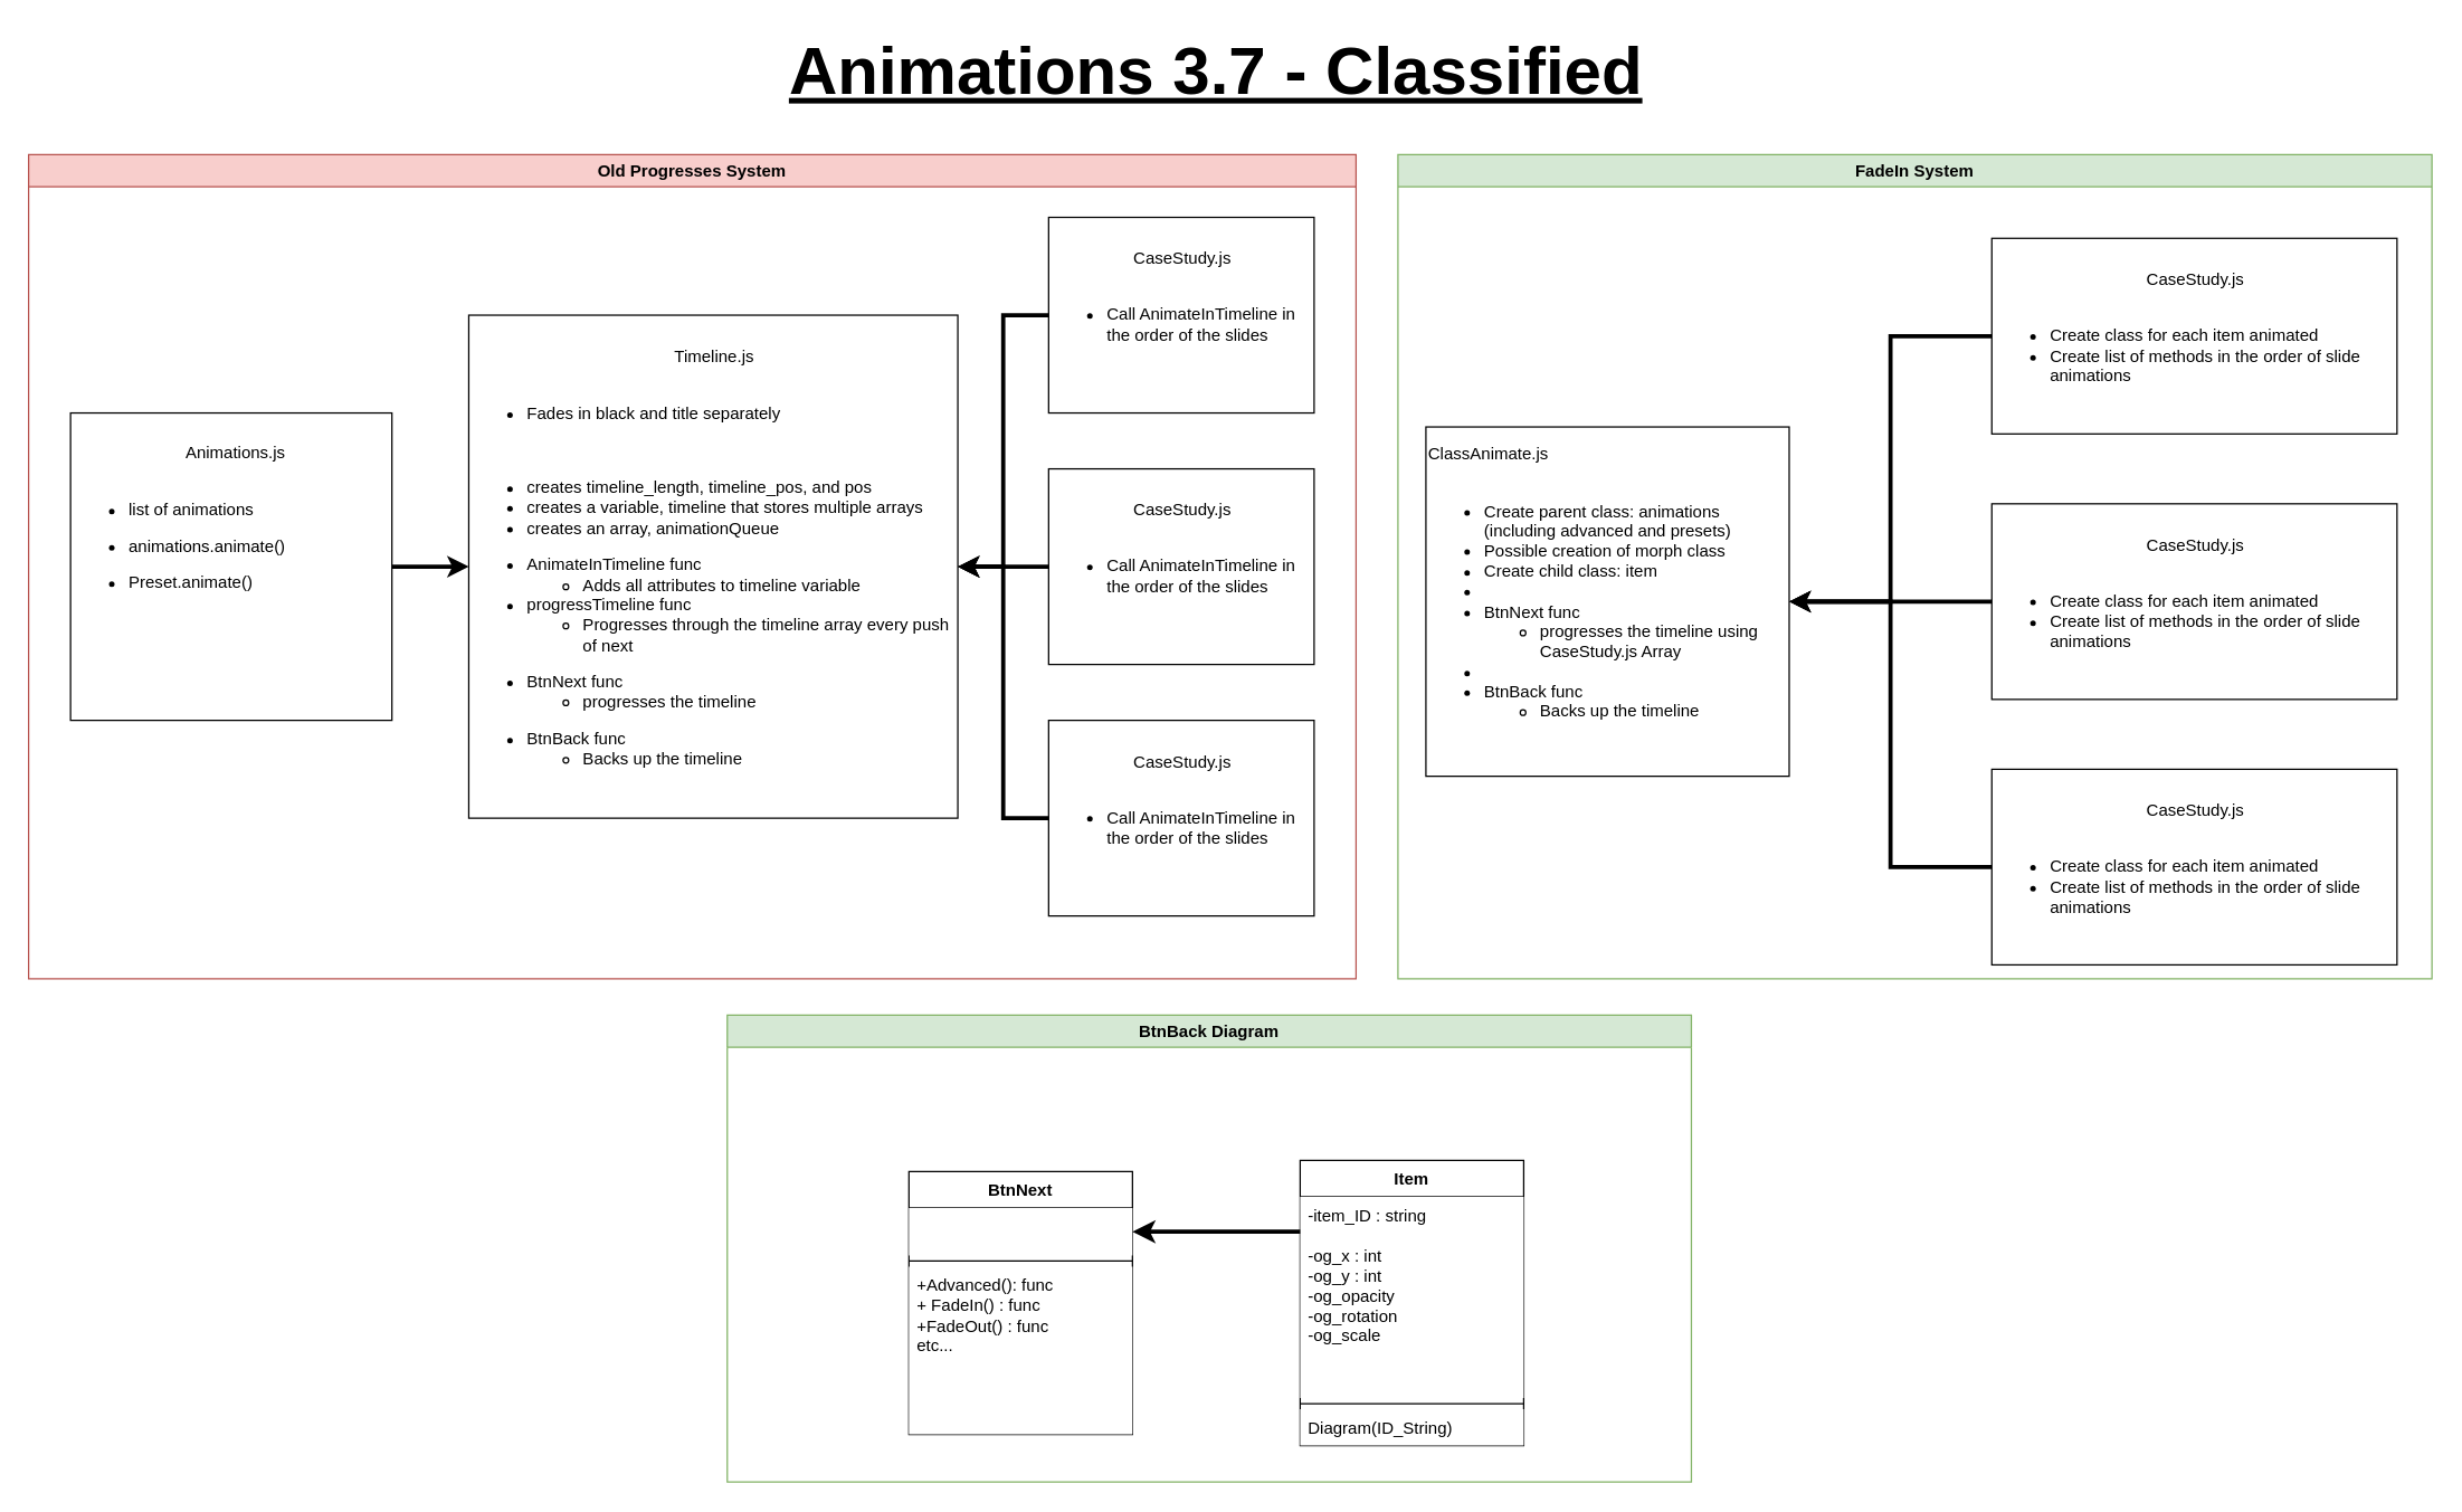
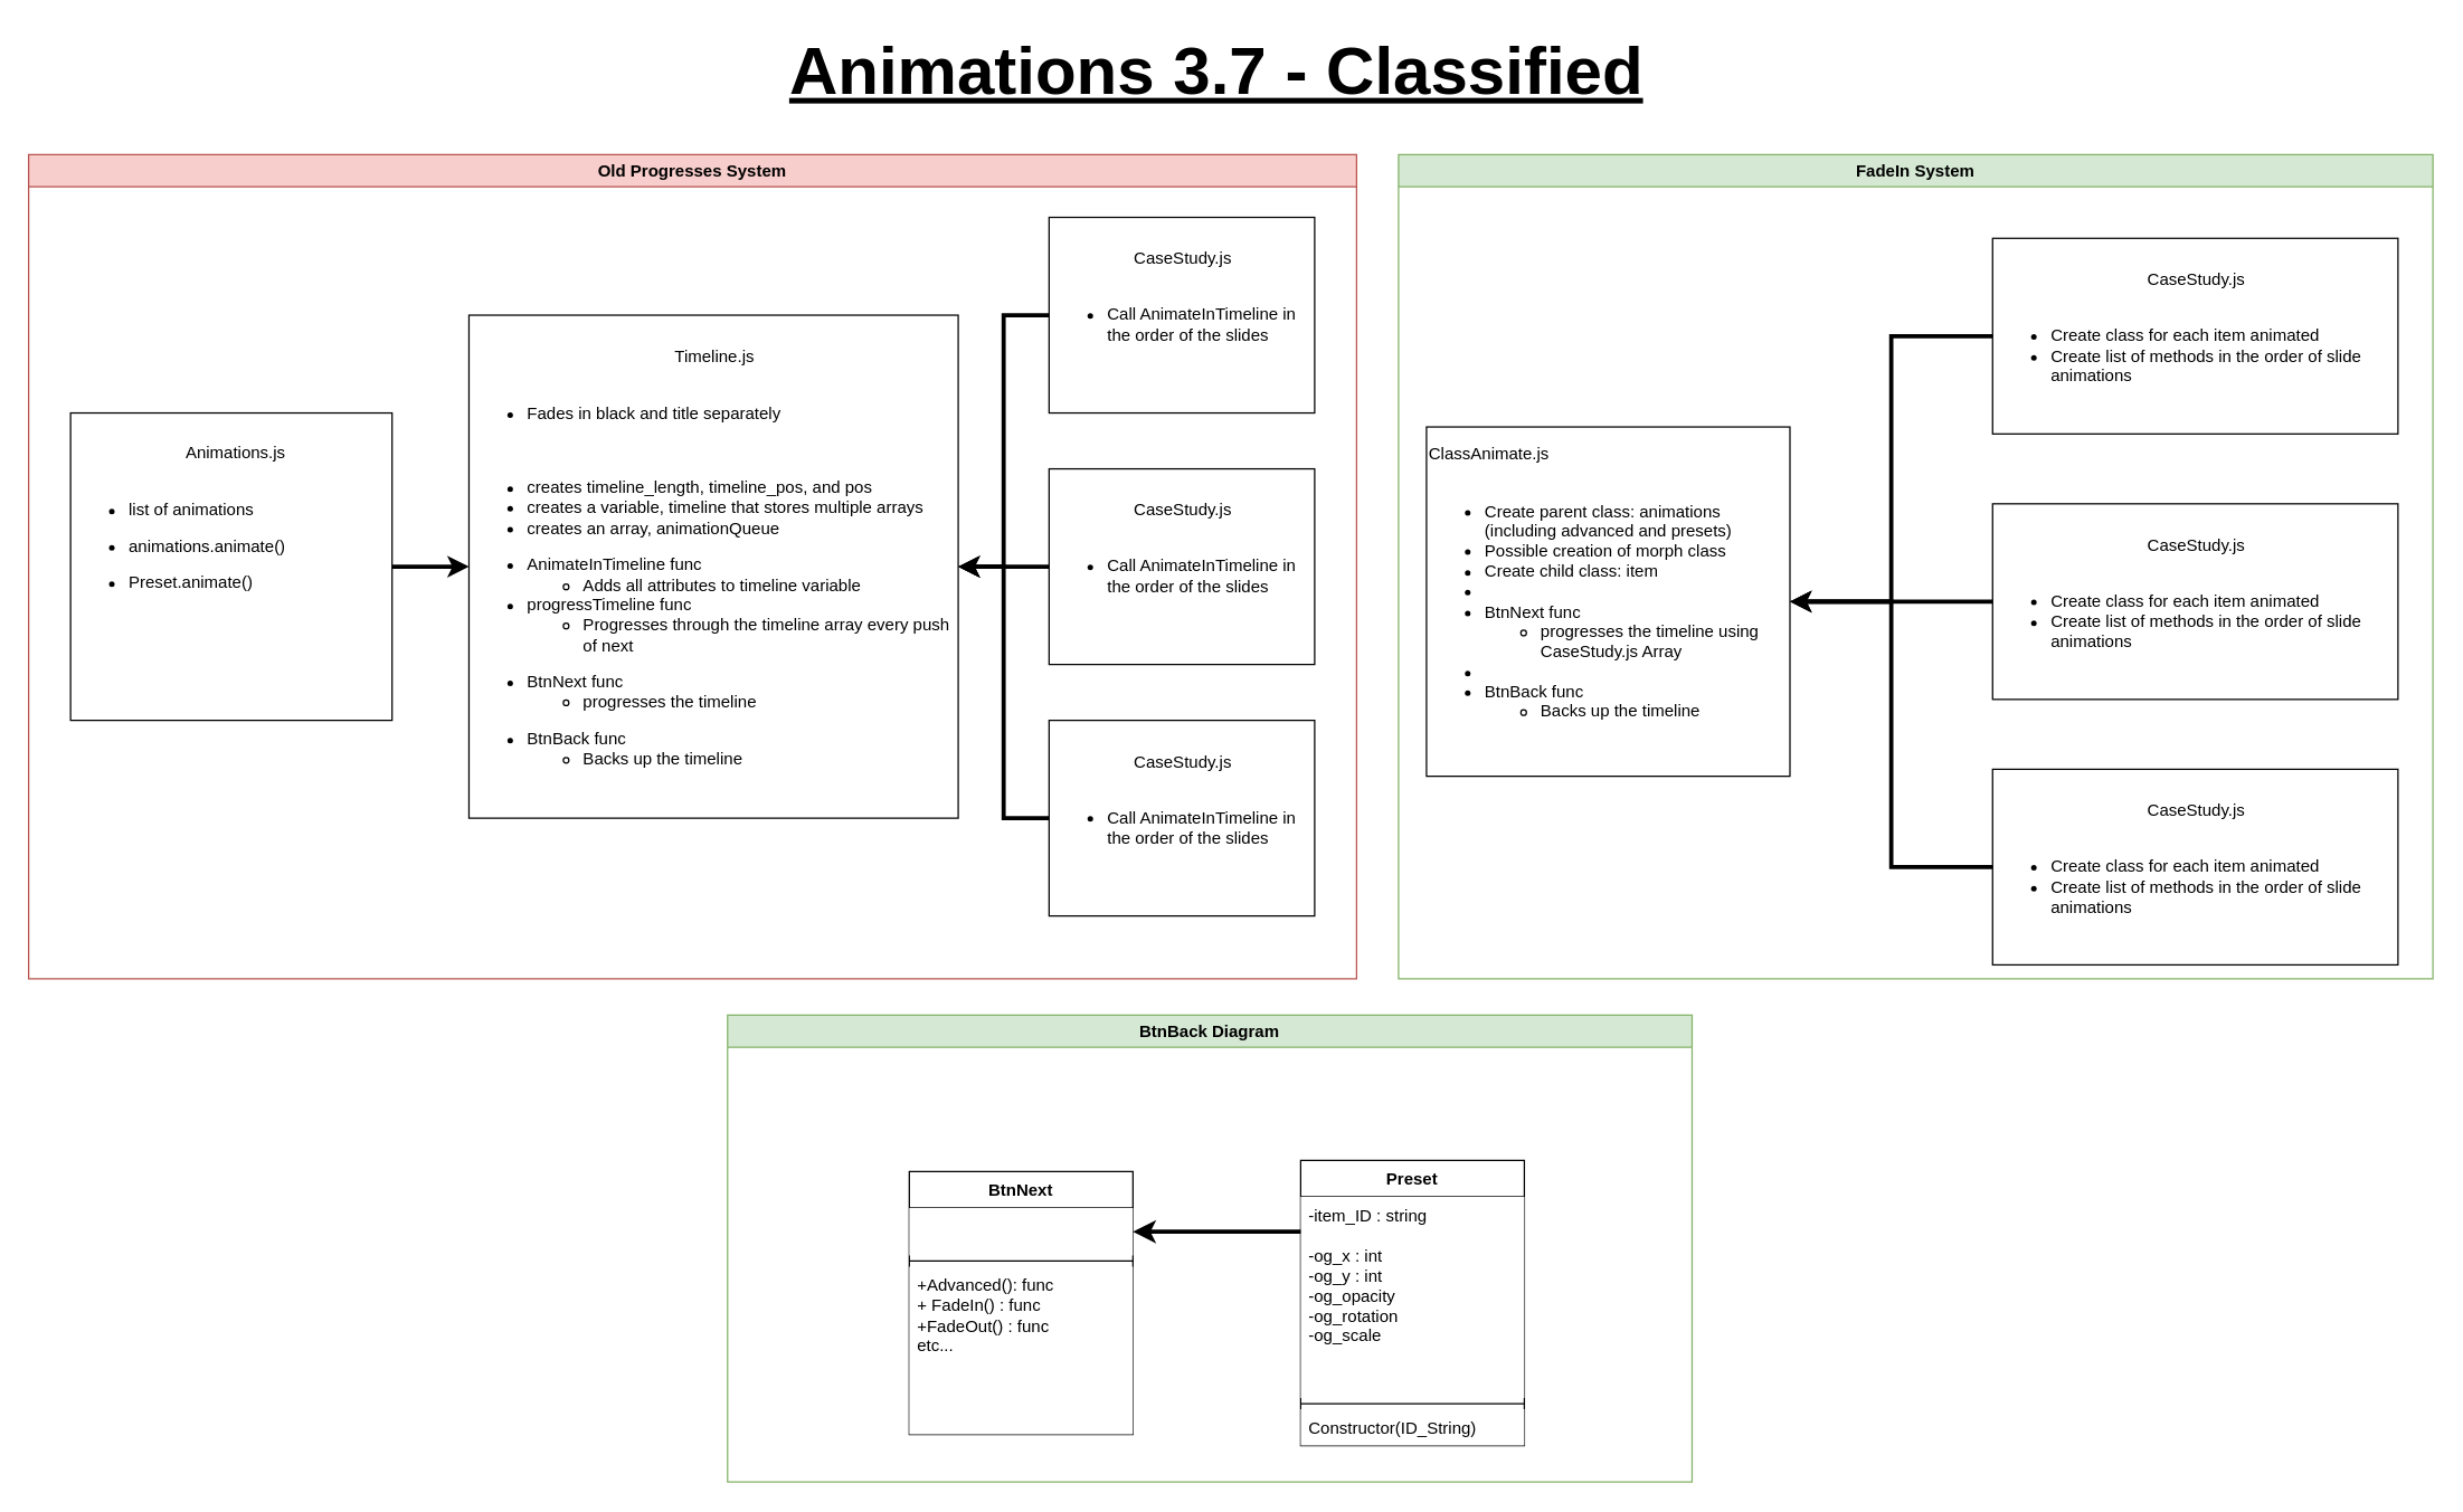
  <mxCell id="0" />
  <mxCell id="1" parent="0" />
  <mxCell id="2" value="Old Progresses System" style="swimlane;whiteSpace=wrap;html=1;fillColor=#f8cecc;strokeColor=#b85450;" vertex="1" parent="1"><mxGeometry x="20" y="110" width="950" height="590" as="geometry" /></mxCell>
  <mxCell id="3" style="edgeStyle=orthogonalEdgeStyle;rounded=0;orthogonalLoop=1;jettySize=auto;html=1;exitX=1;exitY=0.5;exitDx=0;exitDy=0;strokeWidth=3;" edge="1" parent="2" source="8" target="4"><mxGeometry relative="1" as="geometry" /></mxCell>
  <mxCell id="4" value="&lt;div style=&quot;text-align: center;&quot;&gt;&lt;span style=&quot;background-color: initial;&quot;&gt;Timeline.js&lt;/span&gt;&lt;/div&gt;&lt;div style=&quot;text-align: center;&quot;&gt;&lt;br&gt;&lt;/div&gt;&lt;ul&gt;&lt;li&gt;Fades in black and title separately&lt;/li&gt;&lt;/ul&gt;&lt;div&gt;&lt;br&gt;&lt;/div&gt;&lt;ul&gt;&lt;li&gt;creates timeline_length, timeline_pos, and pos&lt;/li&gt;&lt;li&gt;creates a variable, timeline that stores multiple arrays&lt;/li&gt;&lt;li&gt;creates an array, animationQueue&lt;/li&gt;&lt;/ul&gt;&lt;ul&gt;&lt;li&gt;AnimateInTimeline func&lt;/li&gt;&lt;ul&gt;&lt;li&gt;Adds all attributes to timeline variable&lt;/li&gt;&lt;/ul&gt;&lt;li&gt;progressTimeline func&lt;/li&gt;&lt;ul&gt;&lt;li&gt;Progresses through the timeline array every push of next&lt;/li&gt;&lt;/ul&gt;&lt;/ul&gt;&lt;ul&gt;&lt;li&gt;BtnNext func&lt;/li&gt;&lt;ul&gt;&lt;li&gt;progresses the timeline&lt;/li&gt;&lt;/ul&gt;&lt;/ul&gt;&lt;ul&gt;&lt;li&gt;BtnBack func&lt;/li&gt;&lt;ul&gt;&lt;li&gt;Backs up the timeline&lt;/li&gt;&lt;/ul&gt;&lt;/ul&gt;&lt;div&gt;&lt;/div&gt;" style="rounded=0;whiteSpace=wrap;html=1;align=left;" vertex="1" parent="2"><mxGeometry x="315" y="115" width="350" height="360" as="geometry" /></mxCell>
  <mxCell id="5" style="edgeStyle=orthogonalEdgeStyle;rounded=0;orthogonalLoop=1;jettySize=auto;html=1;exitX=0;exitY=0.5;exitDx=0;exitDy=0;entryX=1;entryY=0.5;entryDx=0;entryDy=0;strokeWidth=3;" edge="1" parent="2" source="11" target="4"><mxGeometry relative="1" as="geometry" /></mxCell>
  <mxCell id="6" style="edgeStyle=orthogonalEdgeStyle;rounded=0;orthogonalLoop=1;jettySize=auto;html=1;exitX=0;exitY=0.5;exitDx=0;exitDy=0;entryX=1;entryY=0.5;entryDx=0;entryDy=0;strokeWidth=3;" edge="1" parent="2" source="10" target="4"><mxGeometry relative="1" as="geometry" /></mxCell>
  <mxCell id="7" style="edgeStyle=orthogonalEdgeStyle;rounded=0;orthogonalLoop=1;jettySize=auto;html=1;exitX=0;exitY=0.5;exitDx=0;exitDy=0;strokeWidth=3;" edge="1" parent="2" source="9" target="4"><mxGeometry relative="1" as="geometry" /></mxCell>
  <mxCell id="8" value="&lt;div style=&quot;text-align: right;&quot;&gt;&lt;span style=&quot;background-color: initial;&quot;&gt;Animations.js&lt;/span&gt;&lt;/div&gt;&lt;div style=&quot;text-align: right;&quot;&gt;&lt;br&gt;&lt;/div&gt;&lt;ul&gt;&lt;li&gt;list of animations&lt;/li&gt;&lt;/ul&gt;&lt;div&gt;&lt;ul&gt;&lt;li&gt;animations.animate()&lt;/li&gt;&lt;/ul&gt;&lt;ul&gt;&lt;li&gt;Preset.animate()&lt;/li&gt;&lt;/ul&gt;&lt;/div&gt;&lt;br&gt;&lt;br&gt;&lt;br&gt;&lt;br&gt;" style="rounded=0;whiteSpace=wrap;html=1;align=left;" vertex="1" parent="2"><mxGeometry x="30" y="185" width="230" height="220" as="geometry" /></mxCell>
  <mxCell id="9" value="&lt;div style=&quot;text-align: center;&quot;&gt;&lt;span style=&quot;background-color: initial;&quot;&gt;CaseStudy.js&lt;/span&gt;&lt;/div&gt;&lt;div style=&quot;text-align: center;&quot;&gt;&lt;br&gt;&lt;/div&gt;&lt;ul&gt;&lt;li&gt;Call AnimateInTimeline in the order of the slides&lt;/li&gt;&lt;/ul&gt;&lt;div&gt;&lt;/div&gt;&lt;br&gt;" style="rounded=0;whiteSpace=wrap;html=1;align=left;" vertex="1" parent="2"><mxGeometry x="730" y="225" width="190" height="140" as="geometry" /></mxCell>
  <mxCell id="10" value="&lt;div style=&quot;text-align: center;&quot;&gt;&lt;span style=&quot;background-color: initial;&quot;&gt;CaseStudy.js&lt;/span&gt;&lt;/div&gt;&lt;div style=&quot;text-align: center;&quot;&gt;&lt;br&gt;&lt;/div&gt;&lt;ul&gt;&lt;li&gt;Call AnimateInTimeline in the order of the slides&lt;/li&gt;&lt;/ul&gt;&lt;div&gt;&lt;/div&gt;&lt;br&gt;" style="rounded=0;whiteSpace=wrap;html=1;align=left;" vertex="1" parent="2"><mxGeometry x="730" y="405" width="190" height="140" as="geometry" /></mxCell>
  <mxCell id="11" value="&lt;div style=&quot;text-align: center;&quot;&gt;&lt;span style=&quot;background-color: initial;&quot;&gt;CaseStudy.js&lt;/span&gt;&lt;/div&gt;&lt;div style=&quot;text-align: center;&quot;&gt;&lt;br&gt;&lt;/div&gt;&lt;ul&gt;&lt;li&gt;Call AnimateInTimeline in the order of the slides&lt;/li&gt;&lt;/ul&gt;&lt;div&gt;&lt;/div&gt;&lt;br&gt;" style="rounded=0;whiteSpace=wrap;html=1;align=left;" vertex="1" parent="2"><mxGeometry x="730" y="45" width="190" height="140" as="geometry" /></mxCell>
  <mxCell id="12" value="FadeIn System" style="swimlane;whiteSpace=wrap;html=1;fillColor=#d5e8d4;strokeColor=#82b366;" vertex="1" parent="1"><mxGeometry x="1000" y="110" width="740" height="590" as="geometry" /></mxCell>
  <mxCell id="13" value="&lt;div style=&quot;text-align: right;&quot;&gt;&lt;/div&gt;ClassAnimate.js&lt;br&gt;&lt;br&gt;&lt;ul&gt;&lt;li&gt;Create parent class: animations (including advanced and presets)&lt;/li&gt;&lt;li&gt;Possible creation of morph class&lt;/li&gt;&lt;li&gt;Create child class: item&lt;/li&gt;&lt;li&gt;&lt;br&gt;&lt;/li&gt;&lt;li style=&quot;border-color: var(--border-color);&quot;&gt;BtnNext func&lt;/li&gt;&lt;ul style=&quot;border-color: var(--border-color);&quot;&gt;&lt;li style=&quot;border-color: var(--border-color);&quot;&gt;progresses the timeline using CaseStudy.js Array&lt;/li&gt;&lt;/ul&gt;&lt;li style=&quot;border-color: var(--border-color);&quot;&gt;&amp;nbsp;&lt;/li&gt;&lt;li style=&quot;border-color: var(--border-color);&quot;&gt;BtnBack func&lt;/li&gt;&lt;ul style=&quot;border-color: var(--border-color);&quot;&gt;&lt;li style=&quot;border-color: var(--border-color);&quot;&gt;Backs up the timeline&lt;br&gt;&lt;/li&gt;&lt;/ul&gt;&lt;/ul&gt;&lt;br&gt;" style="rounded=0;whiteSpace=wrap;html=1;align=left;" vertex="1" parent="12"><mxGeometry x="20" y="195" width="260" height="250" as="geometry" /></mxCell>
  <mxCell id="14" style="edgeStyle=orthogonalEdgeStyle;rounded=0;orthogonalLoop=1;jettySize=auto;html=1;exitX=0;exitY=0.5;exitDx=0;exitDy=0;strokeWidth=3;" edge="1" parent="12" source="15" target="13"><mxGeometry relative="1" as="geometry" /></mxCell>
  <mxCell id="15" value="&lt;div style=&quot;text-align: center;&quot;&gt;&lt;span style=&quot;background-color: initial;&quot;&gt;CaseStudy.js&lt;/span&gt;&lt;/div&gt;&lt;div style=&quot;text-align: center;&quot;&gt;&lt;br&gt;&lt;/div&gt;&lt;ul&gt;&lt;li&gt;Create class for each item animated&lt;/li&gt;&lt;li&gt;Create list of methods in the order of slide animations&lt;/li&gt;&lt;/ul&gt;&lt;div&gt;&lt;/div&gt;" style="rounded=0;whiteSpace=wrap;html=1;align=left;" vertex="1" parent="12"><mxGeometry x="425" y="60" width="290" height="140" as="geometry" /></mxCell>
  <mxCell id="16" style="edgeStyle=orthogonalEdgeStyle;rounded=0;orthogonalLoop=1;jettySize=auto;html=1;exitX=0;exitY=0.5;exitDx=0;exitDy=0;strokeWidth=3;" edge="1" parent="12" source="17" target="13"><mxGeometry relative="1" as="geometry" /></mxCell>
  <mxCell id="17" value="&lt;div style=&quot;text-align: center;&quot;&gt;&lt;span style=&quot;background-color: initial;&quot;&gt;CaseStudy.js&lt;/span&gt;&lt;/div&gt;&lt;div style=&quot;text-align: center;&quot;&gt;&lt;br&gt;&lt;/div&gt;&lt;ul&gt;&lt;li&gt;Create class for each item animated&lt;/li&gt;&lt;li&gt;Create list of methods in the order of slide animations&lt;/li&gt;&lt;/ul&gt;&lt;div&gt;&lt;/div&gt;" style="rounded=0;whiteSpace=wrap;html=1;align=left;" vertex="1" parent="12"><mxGeometry x="425" y="250" width="290" height="140" as="geometry" /></mxCell>
  <mxCell id="18" style="edgeStyle=orthogonalEdgeStyle;rounded=0;orthogonalLoop=1;jettySize=auto;html=1;exitX=0;exitY=0.5;exitDx=0;exitDy=0;entryX=1;entryY=0.5;entryDx=0;entryDy=0;strokeWidth=3;" edge="1" parent="12" source="19" target="13"><mxGeometry relative="1" as="geometry"><mxPoint x="325" y="470" as="targetPoint" /></mxGeometry></mxCell>
  <mxCell id="19" value="&lt;div style=&quot;text-align: center;&quot;&gt;&lt;span style=&quot;background-color: initial;&quot;&gt;CaseStudy.js&lt;/span&gt;&lt;/div&gt;&lt;div style=&quot;text-align: center;&quot;&gt;&lt;br&gt;&lt;/div&gt;&lt;ul&gt;&lt;li&gt;Create class for each item animated&lt;/li&gt;&lt;li&gt;Create list of methods in the order of slide animations&lt;/li&gt;&lt;/ul&gt;&lt;div&gt;&lt;/div&gt;" style="rounded=0;whiteSpace=wrap;html=1;align=left;" vertex="1" parent="12"><mxGeometry x="425" y="440" width="290" height="140" as="geometry" /></mxCell>
  <mxCell id="20" value="&lt;font style=&quot;font-size: 48px;&quot;&gt;&lt;u&gt;&lt;b&gt;Animations 3.7 - Classified&lt;/b&gt;&lt;/u&gt;&lt;/font&gt;" style="text;html=1;strokeColor=none;fillColor=none;align=center;verticalAlign=middle;whiteSpace=wrap;rounded=0;" vertex="1" parent="1"><mxGeometry x="20" y="20" width="1700" height="60" as="geometry" /></mxCell>
  <mxCell id="21" value="BtnBack Diagram" style="swimlane;whiteSpace=wrap;html=1;startSize=23;fillColor=#d5e8d4;strokeColor=#82b366;" vertex="1" parent="1"><mxGeometry x="520" y="726" width="690" height="334" as="geometry" /></mxCell>
- <mxCell id="22" value="Item" style="swimlane;fontStyle=1;align=center;verticalAlign=top;childLayout=stackLayout;horizontal=1;startSize=26;horizontalStack=0;resizeParent=1;resizeParentMax=0;resizeLast=0;collapsible=1;marginBottom=0;whiteSpace=wrap;html=1;" parent="21" vertex="1"><mxGeometry x="410" y="104" width="160" height="204" as="geometry" /></mxCell>
+ <mxCell id="22" value="Preset" style="swimlane;fontStyle=1;align=center;verticalAlign=top;childLayout=stackLayout;horizontal=1;startSize=26;horizontalStack=0;resizeParent=1;resizeParentMax=0;resizeLast=0;collapsible=1;marginBottom=0;whiteSpace=wrap;html=1;" parent="21" vertex="1"><mxGeometry x="410" y="104" width="160" height="204" as="geometry" /></mxCell>
  <mxCell id="23" value="-item_ID : string&lt;br&gt;&lt;br&gt;-og_x : int&lt;br&gt;-og_y : int&lt;br&gt;-og_opacity&lt;br&gt;-og_rotation&lt;br&gt;-og_scale" style="text;strokeColor=none;fillColor=default;align=left;verticalAlign=top;spacingLeft=4;spacingRight=4;overflow=hidden;rotatable=0;points=[[0,0.5],[1,0.5]];portConstraint=eastwest;whiteSpace=wrap;html=1;" parent="22" vertex="1"><mxGeometry y="26" width="160" height="144" as="geometry" /></mxCell>
  <mxCell id="24" value="" style="line;strokeWidth=1;fillColor=none;align=left;verticalAlign=middle;spacingTop=-1;spacingLeft=3;spacingRight=3;rotatable=0;labelPosition=right;points=[];portConstraint=eastwest;strokeColor=inherit;" parent="22" vertex="1"><mxGeometry y="170" width="160" height="8" as="geometry" /></mxCell>
- <mxCell id="25" value="Diagram(ID_String)" style="text;strokeColor=none;fillColor=default;align=left;verticalAlign=top;spacingLeft=4;spacingRight=4;overflow=hidden;rotatable=0;points=[[0,0.5],[1,0.5]];portConstraint=eastwest;whiteSpace=wrap;html=1;" parent="22" vertex="1"><mxGeometry y="178" width="160" height="26" as="geometry" /></mxCell>
+ <mxCell id="25" value="Constructor(ID_String)" style="text;strokeColor=none;fillColor=default;align=left;verticalAlign=top;spacingLeft=4;spacingRight=4;overflow=hidden;rotatable=0;points=[[0,0.5],[1,0.5]];portConstraint=eastwest;whiteSpace=wrap;html=1;" parent="22" vertex="1"><mxGeometry y="178" width="160" height="26" as="geometry" /></mxCell>
  <mxCell id="26" value="BtnNext" style="swimlane;fontStyle=1;align=center;verticalAlign=top;childLayout=stackLayout;horizontal=1;startSize=26;horizontalStack=0;resizeParent=1;resizeParentMax=0;resizeLast=0;collapsible=1;marginBottom=0;whiteSpace=wrap;html=1;" parent="21" vertex="1"><mxGeometry x="130" y="112" width="160" height="188" as="geometry" /></mxCell>
  <mxCell id="27" value="&amp;nbsp;" style="text;strokeColor=none;fillColor=default;align=left;verticalAlign=top;spacingLeft=4;spacingRight=4;overflow=hidden;rotatable=0;points=[[0,0.5],[1,0.5]];portConstraint=eastwest;whiteSpace=wrap;html=1;" parent="26" vertex="1"><mxGeometry y="26" width="160" height="34" as="geometry" /></mxCell>
  <mxCell id="28" value="" style="line;strokeWidth=1;fillColor=none;align=left;verticalAlign=middle;spacingTop=-1;spacingLeft=3;spacingRight=3;rotatable=0;labelPosition=right;points=[];portConstraint=eastwest;strokeColor=inherit;" parent="26" vertex="1"><mxGeometry y="60" width="160" height="8" as="geometry" /></mxCell>
  <mxCell id="29" value="+Advanced(): func&lt;br&gt;+ FadeIn() : func&lt;br&gt;+FadeOut() : func&lt;br&gt;etc..." style="text;strokeColor=none;fillColor=default;align=left;verticalAlign=top;spacingLeft=4;spacingRight=4;overflow=hidden;rotatable=0;points=[[0,0.5],[1,0.5]];portConstraint=eastwest;whiteSpace=wrap;html=1;" parent="26" vertex="1"><mxGeometry y="68" width="160" height="120" as="geometry" /></mxCell>
  <mxCell id="30" style="edgeStyle=orthogonalEdgeStyle;rounded=0;orthogonalLoop=1;jettySize=auto;html=1;exitX=0;exitY=0.25;exitDx=0;exitDy=0;entryX=1;entryY=0.5;entryDx=0;entryDy=0;strokeWidth=3;endSize=7;startSize=7;" parent="21" source="22" target="27" edge="1"><mxGeometry relative="1" as="geometry" /></mxCell>
